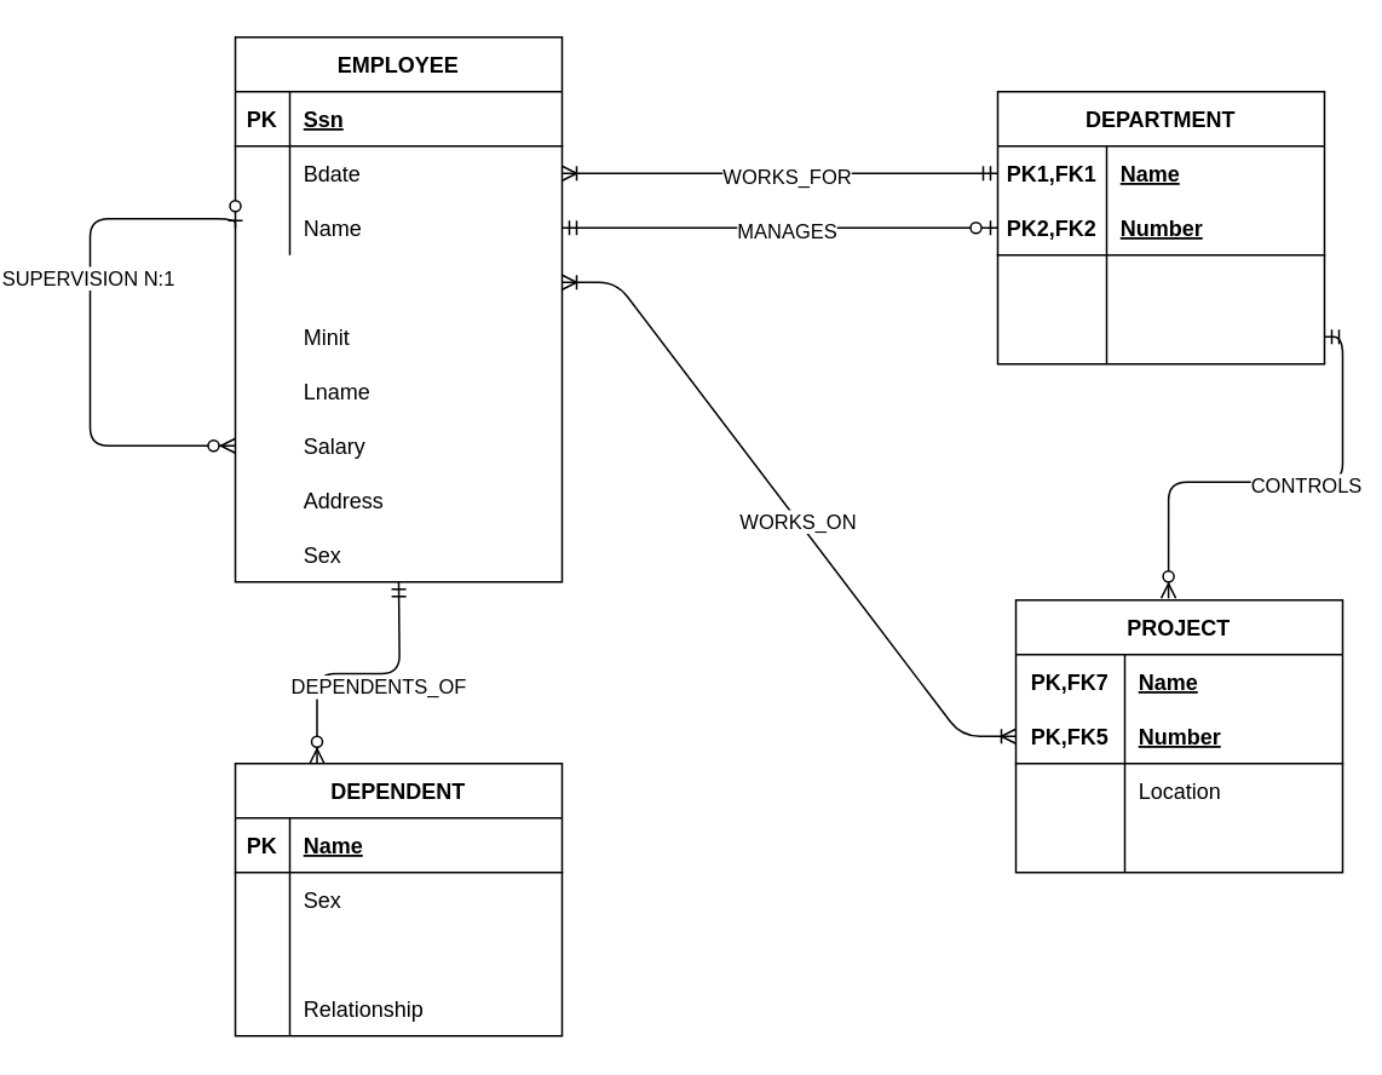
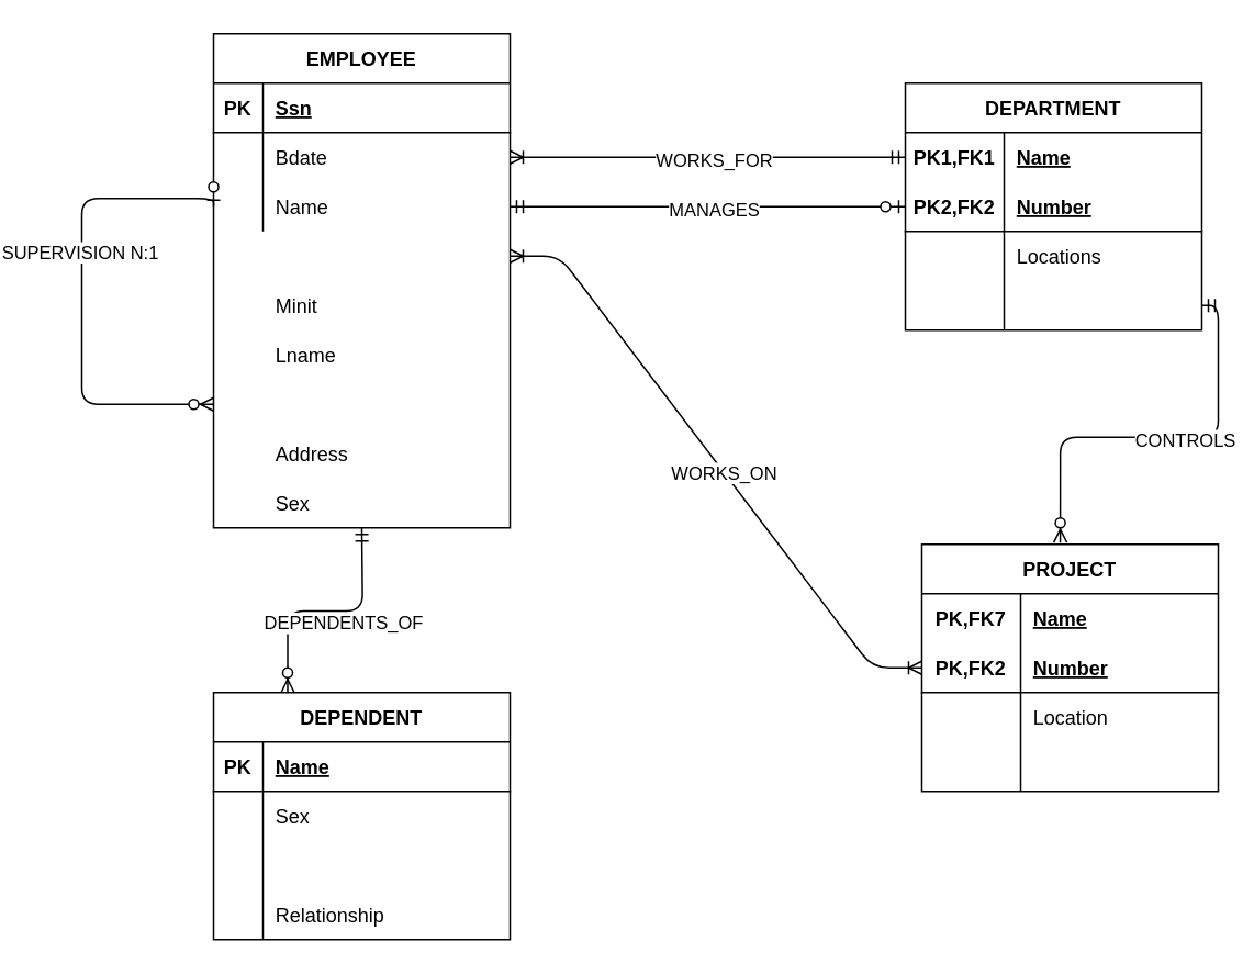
  <mxCell id="0" />
  <mxCell id="1" parent="0" />
  <mxCell id="2" value="EMPLOYEE" style="shape=table;startSize=30;container=1;collapsible=1;childLayout=tableLayout;fixedRows=1;rowLines=0;fontStyle=1;align=center;resizeLast=1;" vertex="1" parent="1"><mxGeometry x="20" y="20" width="180" height="300" as="geometry" /></mxCell>
  <mxCell id="3" value="" style="shape=partialRectangle;collapsible=0;dropTarget=0;pointerEvents=0;fillColor=none;top=0;left=0;bottom=1;right=0;points=[[0,0.5],[1,0.5]];portConstraint=eastwest;" vertex="1" parent="2"><mxGeometry y="30" width="180" height="30" as="geometry" /></mxCell>
  <mxCell id="4" value="PK" style="shape=partialRectangle;connectable=0;fillColor=none;top=0;left=0;bottom=0;right=0;fontStyle=1;overflow=hidden;" vertex="1" parent="3"><mxGeometry width="30" height="30" as="geometry" /></mxCell>
  <mxCell id="5" value="Ssn" style="shape=partialRectangle;connectable=0;fillColor=none;top=0;left=0;bottom=0;right=0;align=left;spacingLeft=6;fontStyle=5;overflow=hidden;" vertex="1" parent="3"><mxGeometry x="30" width="150" height="30" as="geometry" /></mxCell>
  <mxCell id="6" value="" style="shape=partialRectangle;collapsible=0;dropTarget=0;pointerEvents=0;fillColor=none;top=0;left=0;bottom=0;right=0;points=[[0,0.5],[1,0.5]];portConstraint=eastwest;" vertex="1" parent="2"><mxGeometry y="60" width="180" height="30" as="geometry" /></mxCell>
  <mxCell id="7" value="" style="shape=partialRectangle;connectable=0;fillColor=none;top=0;left=0;bottom=0;right=0;editable=1;overflow=hidden;" vertex="1" parent="6"><mxGeometry width="30" height="30" as="geometry" /></mxCell>
  <mxCell id="8" value="Bdate" style="shape=partialRectangle;connectable=0;fillColor=none;top=0;left=0;bottom=0;right=0;align=left;spacingLeft=6;overflow=hidden;" vertex="1" parent="6"><mxGeometry x="30" width="150" height="30" as="geometry" /></mxCell>
  <mxCell id="9" value="" style="shape=partialRectangle;collapsible=0;dropTarget=0;pointerEvents=0;fillColor=none;top=0;left=0;bottom=0;right=0;points=[[0,0.5],[1,0.5]];portConstraint=eastwest;" vertex="1" parent="2"><mxGeometry y="90" width="180" height="30" as="geometry" /></mxCell>
  <mxCell id="10" value="" style="shape=partialRectangle;connectable=0;fillColor=none;top=0;left=0;bottom=0;right=0;editable=1;overflow=hidden;" vertex="1" parent="9"><mxGeometry width="30" height="30" as="geometry" /></mxCell>
  <mxCell id="11" value="Name" style="shape=partialRectangle;connectable=0;fillColor=none;top=0;left=0;bottom=0;right=0;align=left;spacingLeft=6;overflow=hidden;" vertex="1" parent="9"><mxGeometry x="30" width="150" height="30" as="geometry" /></mxCell>
  <mxCell id="12" value="" style="shape=partialRectangle;collapsible=0;dropTarget=0;pointerEvents=0;fillColor=none;top=0;left=0;bottom=0;right=0;points=[[0,0.5],[1,0.5]];portConstraint=eastwest;" vertex="1" parent="2"><mxGeometry y="120" width="180" height="30" as="geometry" /></mxCell>
  <mxCell id="13" value="" style="shape=partialRectangle;connectable=0;fillColor=none;top=0;left=0;bottom=0;right=0;editable=1;overflow=hidden;" vertex="1" parent="12"><mxGeometry width="30" height="30" as="geometry" /></mxCell>
  <mxCell id="14" value="" style="edgeStyle=orthogonalEdgeStyle;fontSize=12;html=1;endArrow=ERzeroToMany;startArrow=ERzeroToOne;strokeColor=#000000;entryX=0;entryY=0.75;entryDx=0;entryDy=0;exitX=0;exitY=0.5;exitDx=0;exitDy=0;" edge="1" parent="2" source="9" target="2"><mxGeometry width="100" height="100" relative="1" as="geometry"><mxPoint x="-60" y="100" as="sourcePoint" /><mxPoint x="310" y="220" as="targetPoint" /><Array as="points"><mxPoint y="100" /><mxPoint x="-80" y="100" /><mxPoint x="-80" y="225" /></Array></mxGeometry></mxCell>
  <mxCell id="15" value="SUPERVISION N:1" style="edgeLabel;html=1;align=center;verticalAlign=middle;resizable=0;points=[];" vertex="1" connectable="0" parent="14"><mxGeometry x="-0.193" y="-2" relative="1" as="geometry"><mxPoint as="offset" /></mxGeometry></mxCell>
  <mxCell id="16" value="Minit" style="shape=partialRectangle;connectable=0;fillColor=none;top=0;left=0;bottom=0;right=0;align=left;spacingLeft=6;overflow=hidden;" vertex="1" parent="1"><mxGeometry x="50" y="170" width="150" height="30" as="geometry" /></mxCell>
  <mxCell id="17" value="Lname" style="shape=partialRectangle;connectable=0;fillColor=none;top=0;left=0;bottom=0;right=0;align=left;spacingLeft=6;overflow=hidden;" vertex="1" parent="1"><mxGeometry x="50" y="200" width="150" height="30" as="geometry" /></mxCell>
- <mxCell id="18" value="Salary" style="shape=partialRectangle;connectable=0;fillColor=none;top=0;left=0;bottom=0;right=0;align=left;spacingLeft=6;overflow=hidden;" vertex="1" parent="1"><mxGeometry x="50" y="230" width="150" height="30" as="geometry" /></mxCell>
  <mxCell id="19" value="Address" style="shape=partialRectangle;connectable=0;fillColor=none;top=0;left=0;bottom=0;right=0;align=left;spacingLeft=6;overflow=hidden;" vertex="1" parent="1"><mxGeometry x="50" y="260" width="150" height="30" as="geometry" /></mxCell>
  <mxCell id="20" value="Sex" style="shape=partialRectangle;connectable=0;fillColor=none;top=0;left=0;bottom=0;right=0;align=left;spacingLeft=6;overflow=hidden;" vertex="1" parent="1"><mxGeometry x="50" y="290" width="150" height="30" as="geometry" /></mxCell>
  <mxCell id="21" value="" style="edgeStyle=entityRelationEdgeStyle;fontSize=12;html=1;endArrow=ERmandOne;startArrow=ERoneToMany;strokeColor=#000000;startFill=0;endFill=0;entryX=0;entryY=0.5;entryDx=0;entryDy=0;exitX=1;exitY=0.5;exitDx=0;exitDy=0;" edge="1" parent="1" source="6" target="41"><mxGeometry width="100" height="100" relative="1" as="geometry"><mxPoint x="230" y="340" as="sourcePoint" /><mxPoint x="330" y="240" as="targetPoint" /></mxGeometry></mxCell>
  <mxCell id="22" value="WORKS_FOR" style="edgeLabel;html=1;align=center;verticalAlign=middle;resizable=0;points=[];" vertex="1" connectable="0" parent="21"><mxGeometry x="0.025" y="-1" relative="1" as="geometry"><mxPoint as="offset" /></mxGeometry></mxCell>
  <mxCell id="23" value="" style="edgeStyle=entityRelationEdgeStyle;fontSize=12;html=1;endArrow=ERzeroToOne;startArrow=ERmandOne;strokeColor=#000000;exitX=1;exitY=0.5;exitDx=0;exitDy=0;entryX=0;entryY=0.5;entryDx=0;entryDy=0;" edge="1" parent="1" source="9" target="44"><mxGeometry width="100" height="100" relative="1" as="geometry"><mxPoint x="230" y="340" as="sourcePoint" /><mxPoint x="330" y="240" as="targetPoint" /></mxGeometry></mxCell>
  <mxCell id="24" value="MANAGES" style="edgeLabel;html=1;align=center;verticalAlign=middle;resizable=0;points=[];" vertex="1" connectable="0" parent="23"><mxGeometry x="0.025" y="-1" relative="1" as="geometry"><mxPoint as="offset" /></mxGeometry></mxCell>
  <mxCell id="25" value="PROJECT" style="shape=table;startSize=30;container=1;collapsible=1;childLayout=tableLayout;fixedRows=1;rowLines=0;fontStyle=1;align=center;resizeLast=1;" vertex="1" parent="1"><mxGeometry x="450" y="330" width="180" height="150" as="geometry" /></mxCell>
  <mxCell id="26" value="" style="shape=partialRectangle;collapsible=0;dropTarget=0;pointerEvents=0;fillColor=none;top=0;left=0;bottom=0;right=0;points=[[0,0.5],[1,0.5]];portConstraint=eastwest;" vertex="1" parent="25"><mxGeometry y="30" width="180" height="30" as="geometry" /></mxCell>
  <mxCell id="27" value="PK,FK7" style="shape=partialRectangle;connectable=0;fillColor=none;top=0;left=0;bottom=0;right=0;fontStyle=1;overflow=hidden;" vertex="1" parent="26"><mxGeometry width="60" height="30" as="geometry" /></mxCell>
  <mxCell id="28" value="Name" style="shape=partialRectangle;connectable=0;fillColor=none;top=0;left=0;bottom=0;right=0;align=left;spacingLeft=6;fontStyle=5;overflow=hidden;" vertex="1" parent="26"><mxGeometry x="60" width="120" height="30" as="geometry" /></mxCell>
  <mxCell id="29" value="" style="shape=partialRectangle;collapsible=0;dropTarget=0;pointerEvents=0;fillColor=none;top=0;left=0;bottom=1;right=0;points=[[0,0.5],[1,0.5]];portConstraint=eastwest;" vertex="1" parent="25"><mxGeometry y="60" width="180" height="30" as="geometry" /></mxCell>
- <mxCell id="30" value="PK,FK5" style="shape=partialRectangle;connectable=0;fillColor=none;top=0;left=0;bottom=0;right=0;fontStyle=1;overflow=hidden;" vertex="1" parent="29"><mxGeometry width="60" height="30" as="geometry" /></mxCell>
+ <mxCell id="30" value="PK,FK2" style="shape=partialRectangle;connectable=0;fillColor=none;top=0;left=0;bottom=0;right=0;fontStyle=1;overflow=hidden;" vertex="1" parent="29"><mxGeometry width="60" height="30" as="geometry" /></mxCell>
  <mxCell id="31" value="Number" style="shape=partialRectangle;connectable=0;fillColor=none;top=0;left=0;bottom=0;right=0;align=left;spacingLeft=6;fontStyle=5;overflow=hidden;" vertex="1" parent="29"><mxGeometry x="60" width="120" height="30" as="geometry" /></mxCell>
  <mxCell id="32" value="" style="shape=partialRectangle;collapsible=0;dropTarget=0;pointerEvents=0;fillColor=none;top=0;left=0;bottom=0;right=0;points=[[0,0.5],[1,0.5]];portConstraint=eastwest;" vertex="1" parent="25"><mxGeometry y="90" width="180" height="30" as="geometry" /></mxCell>
  <mxCell id="33" value="" style="shape=partialRectangle;connectable=0;fillColor=none;top=0;left=0;bottom=0;right=0;editable=1;overflow=hidden;" vertex="1" parent="32"><mxGeometry width="60" height="30" as="geometry" /></mxCell>
  <mxCell id="34" value="Location" style="shape=partialRectangle;connectable=0;fillColor=none;top=0;left=0;bottom=0;right=0;align=left;spacingLeft=6;overflow=hidden;" vertex="1" parent="32"><mxGeometry x="60" width="120" height="30" as="geometry" /></mxCell>
  <mxCell id="35" value="" style="shape=partialRectangle;collapsible=0;dropTarget=0;pointerEvents=0;fillColor=none;top=0;left=0;bottom=0;right=0;points=[[0,0.5],[1,0.5]];portConstraint=eastwest;" vertex="1" parent="25"><mxGeometry y="120" width="180" height="30" as="geometry" /></mxCell>
  <mxCell id="36" value="" style="shape=partialRectangle;connectable=0;fillColor=none;top=0;left=0;bottom=0;right=0;editable=1;overflow=hidden;" vertex="1" parent="35"><mxGeometry width="60" height="30" as="geometry" /></mxCell>
  <mxCell id="37" value="" style="shape=partialRectangle;connectable=0;fillColor=none;top=0;left=0;bottom=0;right=0;align=left;spacingLeft=6;overflow=hidden;" vertex="1" parent="35"><mxGeometry x="60" width="120" height="30" as="geometry" /></mxCell>
  <mxCell id="38" value="" style="fontSize=12;html=1;endArrow=ERzeroToMany;startArrow=ERmandOne;strokeColor=#000000;entryX=0.467;entryY=-0.007;entryDx=0;entryDy=0;entryPerimeter=0;edgeStyle=orthogonalEdgeStyle;exitX=1;exitY=0.5;exitDx=0;exitDy=0;" edge="1" parent="1" source="50" target="25"><mxGeometry width="100" height="100" relative="1" as="geometry"><mxPoint x="430" y="220" as="sourcePoint" /><mxPoint x="330" y="240" as="targetPoint" /></mxGeometry></mxCell>
  <mxCell id="39" value="CONTROLS" style="edgeLabel;html=1;align=center;verticalAlign=middle;resizable=0;points=[];" vertex="1" connectable="0" parent="38"><mxGeometry x="-0.112" y="1" relative="1" as="geometry"><mxPoint as="offset" /></mxGeometry></mxCell>
  <mxCell id="40" value="DEPARTMENT" style="shape=table;startSize=30;container=1;collapsible=1;childLayout=tableLayout;fixedRows=1;rowLines=0;fontStyle=1;align=center;resizeLast=1;" vertex="1" parent="1"><mxGeometry x="440" y="50" width="180" height="150" as="geometry" /></mxCell>
  <mxCell id="41" value="" style="shape=partialRectangle;collapsible=0;dropTarget=0;pointerEvents=0;fillColor=none;top=0;left=0;bottom=0;right=0;points=[[0,0.5],[1,0.5]];portConstraint=eastwest;" vertex="1" parent="40"><mxGeometry y="30" width="180" height="30" as="geometry" /></mxCell>
  <mxCell id="42" value="PK1,FK1" style="shape=partialRectangle;connectable=0;fillColor=none;top=0;left=0;bottom=0;right=0;fontStyle=1;overflow=hidden;" vertex="1" parent="41"><mxGeometry width="60" height="30" as="geometry" /></mxCell>
  <mxCell id="43" value="Name" style="shape=partialRectangle;connectable=0;fillColor=none;top=0;left=0;bottom=0;right=0;align=left;spacingLeft=6;fontStyle=5;overflow=hidden;" vertex="1" parent="41"><mxGeometry x="60" width="120" height="30" as="geometry" /></mxCell>
  <mxCell id="44" value="" style="shape=partialRectangle;collapsible=0;dropTarget=0;pointerEvents=0;fillColor=none;top=0;left=0;bottom=1;right=0;points=[[0,0.5],[1,0.5]];portConstraint=eastwest;" vertex="1" parent="40"><mxGeometry y="60" width="180" height="30" as="geometry" /></mxCell>
  <mxCell id="45" value="PK2,FK2" style="shape=partialRectangle;connectable=0;fillColor=none;top=0;left=0;bottom=0;right=0;fontStyle=1;overflow=hidden;" vertex="1" parent="44"><mxGeometry width="60" height="30" as="geometry" /></mxCell>
  <mxCell id="46" value="Number" style="shape=partialRectangle;connectable=0;fillColor=none;top=0;left=0;bottom=0;right=0;align=left;spacingLeft=6;fontStyle=5;overflow=hidden;" vertex="1" parent="44"><mxGeometry x="60" width="120" height="30" as="geometry" /></mxCell>
  <mxCell id="47" value="" style="shape=partialRectangle;collapsible=0;dropTarget=0;pointerEvents=0;fillColor=none;top=0;left=0;bottom=0;right=0;points=[[0,0.5],[1,0.5]];portConstraint=eastwest;" vertex="1" parent="40"><mxGeometry y="90" width="180" height="30" as="geometry" /></mxCell>
  <mxCell id="48" value="" style="shape=partialRectangle;connectable=0;fillColor=none;top=0;left=0;bottom=0;right=0;editable=1;overflow=hidden;" vertex="1" parent="47"><mxGeometry width="60" height="30" as="geometry" /></mxCell>
+ <mxCell id="49" value="Locations" style="shape=partialRectangle;connectable=0;fillColor=none;top=0;left=0;bottom=0;right=0;align=left;spacingLeft=6;overflow=hidden;" vertex="1" parent="47"><mxGeometry x="60" width="120" height="30" as="geometry" /></mxCell>
  <mxCell id="50" value="" style="shape=partialRectangle;collapsible=0;dropTarget=0;pointerEvents=0;fillColor=none;top=0;left=0;bottom=0;right=0;points=[[0,0.5],[1,0.5]];portConstraint=eastwest;" vertex="1" parent="40"><mxGeometry y="120" width="180" height="30" as="geometry" /></mxCell>
  <mxCell id="51" value="" style="shape=partialRectangle;connectable=0;fillColor=none;top=0;left=0;bottom=0;right=0;editable=1;overflow=hidden;" vertex="1" parent="50"><mxGeometry width="60" height="30" as="geometry" /></mxCell>
  <mxCell id="52" value="" style="shape=partialRectangle;connectable=0;fillColor=none;top=0;left=0;bottom=0;right=0;align=left;spacingLeft=6;overflow=hidden;" vertex="1" parent="50"><mxGeometry x="60" width="120" height="30" as="geometry" /></mxCell>
  <mxCell id="53" value="" style="edgeStyle=entityRelationEdgeStyle;fontSize=12;html=1;endArrow=ERoneToMany;startArrow=ERoneToMany;strokeColor=#000000;entryX=0;entryY=0.5;entryDx=0;entryDy=0;exitX=1;exitY=0.5;exitDx=0;exitDy=0;" edge="1" parent="1" source="12" target="29"><mxGeometry width="100" height="100" relative="1" as="geometry"><mxPoint x="200" y="190" as="sourcePoint" /><mxPoint x="330" y="240" as="targetPoint" /></mxGeometry></mxCell>
  <mxCell id="54" value="WORKS_ON" style="edgeLabel;html=1;align=center;verticalAlign=middle;resizable=0;points=[];" vertex="1" connectable="0" parent="53"><mxGeometry x="0.043" y="-1" relative="1" as="geometry"><mxPoint as="offset" /></mxGeometry></mxCell>
  <mxCell id="55" value="DEPENDENT" style="shape=table;startSize=30;container=1;collapsible=1;childLayout=tableLayout;fixedRows=1;rowLines=0;fontStyle=1;align=center;resizeLast=1;" vertex="1" parent="1"><mxGeometry x="20" y="420" width="180" height="150" as="geometry" /></mxCell>
  <mxCell id="56" value="" style="shape=partialRectangle;collapsible=0;dropTarget=0;pointerEvents=0;fillColor=none;top=0;left=0;bottom=1;right=0;points=[[0,0.5],[1,0.5]];portConstraint=eastwest;" vertex="1" parent="55"><mxGeometry y="30" width="180" height="30" as="geometry" /></mxCell>
  <mxCell id="57" value="PK" style="shape=partialRectangle;connectable=0;fillColor=none;top=0;left=0;bottom=0;right=0;fontStyle=1;overflow=hidden;" vertex="1" parent="56"><mxGeometry width="30" height="30" as="geometry" /></mxCell>
  <mxCell id="58" value="Name" style="shape=partialRectangle;connectable=0;fillColor=none;top=0;left=0;bottom=0;right=0;align=left;spacingLeft=6;fontStyle=5;overflow=hidden;" vertex="1" parent="56"><mxGeometry x="30" width="150" height="30" as="geometry" /></mxCell>
  <mxCell id="59" value="" style="shape=partialRectangle;collapsible=0;dropTarget=0;pointerEvents=0;fillColor=none;top=0;left=0;bottom=0;right=0;points=[[0,0.5],[1,0.5]];portConstraint=eastwest;" vertex="1" parent="55"><mxGeometry y="60" width="180" height="30" as="geometry" /></mxCell>
  <mxCell id="60" value="" style="shape=partialRectangle;connectable=0;fillColor=none;top=0;left=0;bottom=0;right=0;editable=1;overflow=hidden;" vertex="1" parent="59"><mxGeometry width="30" height="30" as="geometry" /></mxCell>
  <mxCell id="61" value="Sex" style="shape=partialRectangle;connectable=0;fillColor=none;top=0;left=0;bottom=0;right=0;align=left;spacingLeft=6;overflow=hidden;" vertex="1" parent="59"><mxGeometry x="30" width="150" height="30" as="geometry" /></mxCell>
  <mxCell id="62" value="" style="shape=partialRectangle;collapsible=0;dropTarget=0;pointerEvents=0;fillColor=none;top=0;left=0;bottom=0;right=0;points=[[0,0.5],[1,0.5]];portConstraint=eastwest;" vertex="1" parent="55"><mxGeometry y="90" width="180" height="30" as="geometry" /></mxCell>
  <mxCell id="63" value="" style="shape=partialRectangle;connectable=0;fillColor=none;top=0;left=0;bottom=0;right=0;editable=1;overflow=hidden;" vertex="1" parent="62"><mxGeometry width="30" height="30" as="geometry" /></mxCell>
  <mxCell id="64" value="" style="shape=partialRectangle;collapsible=0;dropTarget=0;pointerEvents=0;fillColor=none;top=0;left=0;bottom=0;right=0;points=[[0,0.5],[1,0.5]];portConstraint=eastwest;" vertex="1" parent="55"><mxGeometry y="120" width="180" height="30" as="geometry" /></mxCell>
  <mxCell id="65" value="" style="shape=partialRectangle;connectable=0;fillColor=none;top=0;left=0;bottom=0;right=0;editable=1;overflow=hidden;" vertex="1" parent="64"><mxGeometry width="30" height="30" as="geometry" /></mxCell>
  <mxCell id="66" value="Relationship" style="shape=partialRectangle;connectable=0;fillColor=none;top=0;left=0;bottom=0;right=0;align=left;spacingLeft=6;overflow=hidden;" vertex="1" parent="64"><mxGeometry x="30" width="150" height="30" as="geometry" /></mxCell>
  <mxCell id="67" value="" style="edgeStyle=orthogonalEdgeStyle;fontSize=12;html=1;endArrow=ERzeroToMany;startArrow=ERmandOne;strokeColor=#000000;entryX=0.25;entryY=0;entryDx=0;entryDy=0;" edge="1" parent="1" target="55"><mxGeometry width="100" height="100" relative="1" as="geometry"><mxPoint x="110" y="320" as="sourcePoint" /><mxPoint x="330" y="240" as="targetPoint" /></mxGeometry></mxCell>
  <mxCell id="68" value="DEPENDENTS_OF" style="edgeLabel;html=1;align=center;verticalAlign=middle;resizable=0;points=[];" vertex="1" connectable="0" parent="67"><mxGeometry x="-0.31" y="-6" relative="1" as="geometry"><mxPoint x="-6" y="7" as="offset" /></mxGeometry></mxCell>
